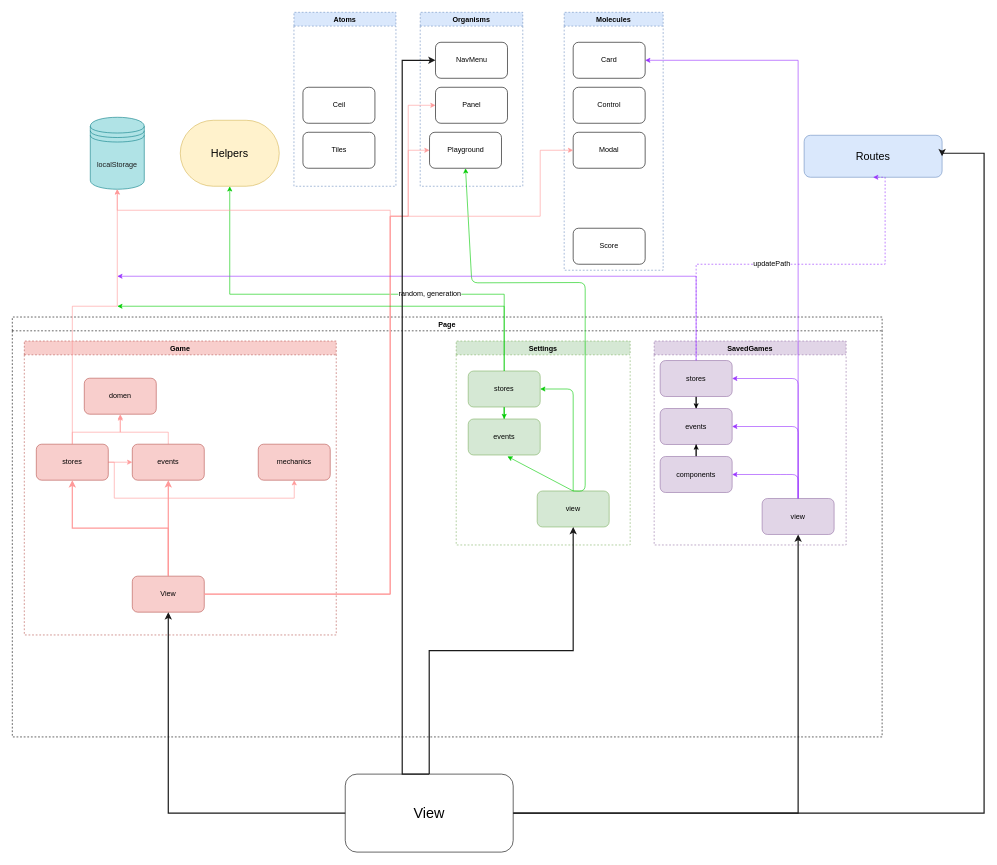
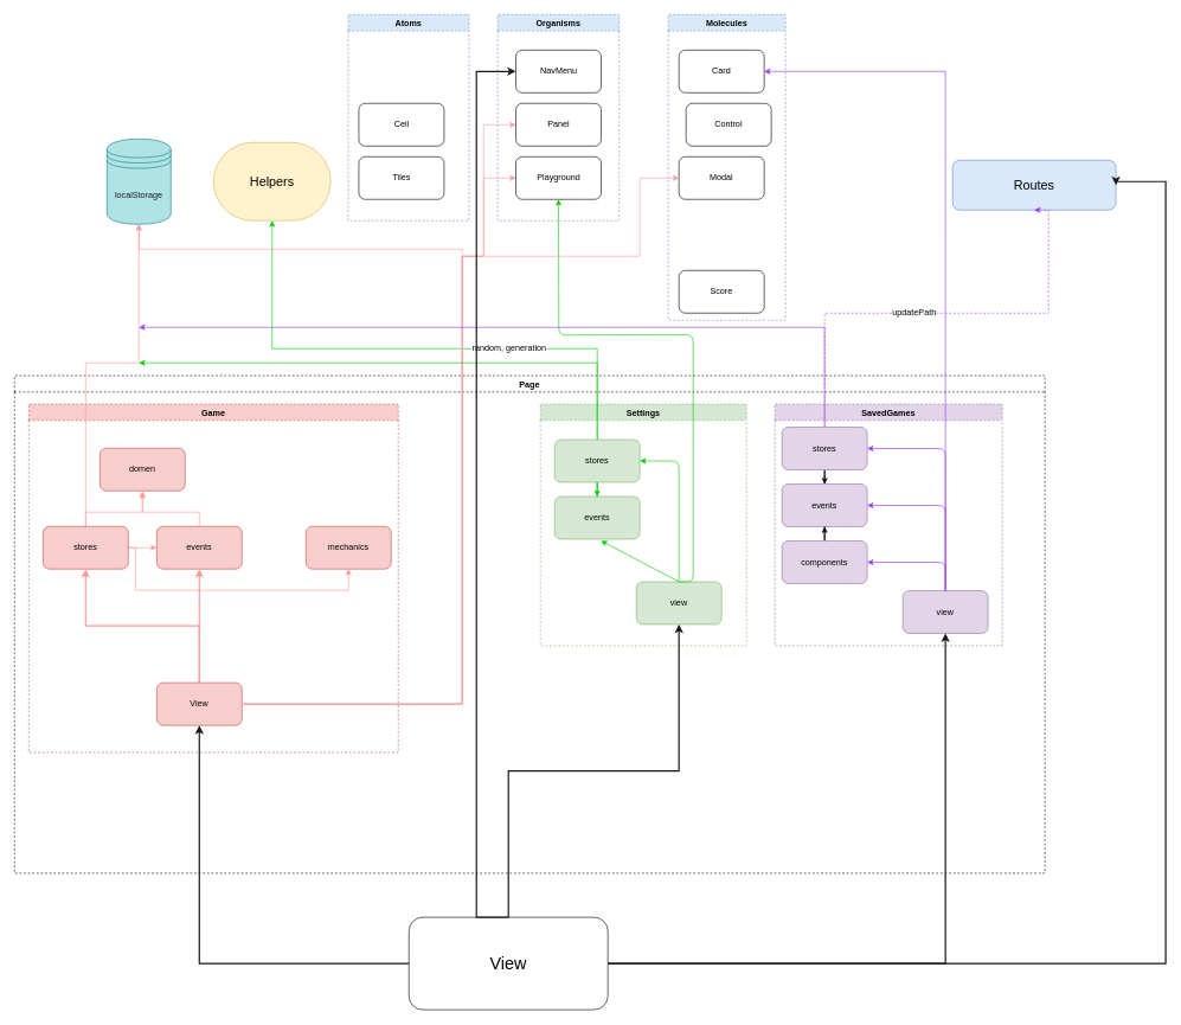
  <mxCell id="0" style=";html=1;" />
  <mxCell id="1" style=";html=1;" parent="0" />
  <mxCell id="2" value="&lt;font color=&quot;#1a1a1a&quot;&gt;localStorage&lt;/font&gt;" style="shape=datastore;whiteSpace=wrap;html=1;fillColor=#b0e3e6;strokeColor=#0e8088;" parent="1" vertex="1"><mxGeometry x="150" y="195" width="90" height="120" as="geometry" /></mxCell>
  <mxCell id="3" value="Atoms" style="swimlane;fillColor=#dae8fc;strokeColor=#6c8ebf;dashed=1;" parent="1" vertex="1"><mxGeometry x="489.5" y="20" width="170" height="290" as="geometry" /></mxCell>
  <mxCell id="4" value="Ceil" style="rounded=1;whiteSpace=wrap;html=1;" parent="3" vertex="1"><mxGeometry x="15" y="125" width="120" height="60" as="geometry" /></mxCell>
  <mxCell id="5" value="Tiles" style="rounded=1;whiteSpace=wrap;html=1;" parent="3" vertex="1"><mxGeometry x="15" y="200" width="120" height="60" as="geometry" /></mxCell>
  <mxCell id="6" value="&lt;font style=&quot;font-size: 18px&quot;&gt;Helpers&lt;/font&gt;" style="rounded=1;whiteSpace=wrap;html=1;fillColor=#fff2cc;strokeColor=#d6b656;arcSize=50;" parent="1" vertex="1"><mxGeometry x="300" y="200" width="165" height="110" as="geometry" /></mxCell>
  <mxCell id="7" value="Molecules" style="swimlane;fillColor=#dae8fc;strokeColor=#6c8ebf;dashed=1;" parent="1" vertex="1"><mxGeometry x="940" y="20" width="165" height="430" as="geometry" /></mxCell>
  <mxCell id="8" value="Card" style="rounded=1;whiteSpace=wrap;html=1;" parent="7" vertex="1"><mxGeometry x="15" y="50" width="120" height="60" as="geometry" /></mxCell>
- <mxCell id="9" value="Control" style="rounded=1;whiteSpace=wrap;html=1;" parent="7" vertex="1"><mxGeometry x="15" y="125" width="120" height="60" as="geometry" /></mxCell>
+ <mxCell id="9" value="Control" style="rounded=1;whiteSpace=wrap;html=1;" parent="7" vertex="1"><mxGeometry x="25" y="125" width="120" height="60" as="geometry" /></mxCell>
  <mxCell id="10" value="Modal" style="rounded=1;whiteSpace=wrap;html=1;" parent="7" vertex="1"><mxGeometry x="15" y="200" width="120" height="60" as="geometry" /></mxCell>
  <mxCell id="11" value="Score" style="rounded=1;whiteSpace=wrap;html=1;" parent="7" vertex="1"><mxGeometry x="15" y="360" width="120" height="60" as="geometry" /></mxCell>
  <mxCell id="12" value="Organisms" style="swimlane;fillColor=#dae8fc;strokeColor=#6c8ebf;dashed=1;" parent="1" vertex="1"><mxGeometry x="700" y="20" width="171" height="290" as="geometry" /></mxCell>
  <mxCell id="13" value="NavMenu" style="rounded=1;whiteSpace=wrap;html=1;" parent="12" vertex="1"><mxGeometry x="25.5" y="50" width="120" height="60" as="geometry" /></mxCell>
  <mxCell id="14" value="Panel" style="rounded=1;whiteSpace=wrap;html=1;" parent="12" vertex="1"><mxGeometry x="25.5" y="125" width="120" height="60" as="geometry" /></mxCell>
- <mxCell id="15" value="Playground" style="rounded=1;whiteSpace=wrap;html=1;" parent="12" vertex="1"><mxGeometry x="15.5" y="200" width="120" height="60" as="geometry" /></mxCell>
+ <mxCell id="15" value="Playground" style="rounded=1;whiteSpace=wrap;html=1;" parent="12" vertex="1"><mxGeometry x="25.5" y="200" width="120" height="60" as="geometry" /></mxCell>
  <mxCell id="16" value="Page" style="swimlane;fillColor=#FFFFFF;strokeColor=#000000;dashed=1;" parent="1" vertex="1"><mxGeometry x="20" y="528" width="1450" height="700" as="geometry" /></mxCell>
  <mxCell id="17" value="Game" style="swimlane;dashed=1;fillColor=#f8cecc;strokeColor=#b85450;" parent="16" vertex="1"><mxGeometry x="20" y="40" width="520" height="490" as="geometry" /></mxCell>
  <mxCell id="18" value="" style="edgeStyle=orthogonalEdgeStyle;rounded=0;orthogonalLoop=1;jettySize=auto;html=1;strokeColor=#FF9999;entryX=0.5;entryY=1;entryDx=0;entryDy=0;strokeWidth=2;" edge="1" parent="17" source="19" target="22"><mxGeometry relative="1" as="geometry"><mxPoint x="250.0" y="312.0" as="targetPoint" /><Array as="points"><mxPoint x="240" y="352" /><mxPoint x="240" y="352" /></Array></mxGeometry></mxCell>
  <mxCell id="19" value="View" style="rounded=1;whiteSpace=wrap;html=1;fillColor=#f8cecc;strokeColor=#b85450;" parent="17" vertex="1"><mxGeometry x="180" y="392" width="120" height="60" as="geometry" /></mxCell>
  <mxCell id="20" value="domen" style="rounded=1;whiteSpace=wrap;html=1;fillColor=#f8cecc;strokeColor=#b85450;" parent="17" vertex="1"><mxGeometry x="100" y="62" width="120" height="60" as="geometry" /></mxCell>
  <mxCell id="21" value="" style="edgeStyle=orthogonalEdgeStyle;rounded=0;orthogonalLoop=1;jettySize=auto;html=1;entryX=0.5;entryY=1;entryDx=0;entryDy=0;strokeColor=#FF9999;" edge="1" parent="17" source="22" target="20"><mxGeometry relative="1" as="geometry"><mxPoint x="299.588" y="102" as="targetPoint" /><Array as="points"><mxPoint x="240" y="152" /><mxPoint x="160" y="152" /></Array></mxGeometry></mxCell>
  <mxCell id="22" value="events" style="rounded=1;whiteSpace=wrap;html=1;fillColor=#f8cecc;strokeColor=#b85450;" parent="17" vertex="1"><mxGeometry x="180" y="172" width="120" height="60" as="geometry" /></mxCell>
  <mxCell id="23" value="mechanics" style="rounded=1;whiteSpace=wrap;html=1;fillColor=#f8cecc;strokeColor=#b85450;" parent="17" vertex="1"><mxGeometry x="390" y="172" width="120" height="60" as="geometry" /></mxCell>
  <mxCell id="24" value="" style="edgeStyle=orthogonalEdgeStyle;rounded=0;orthogonalLoop=1;jettySize=auto;html=1;strokeColor=#FF9999;" edge="1" parent="17" source="27" target="22"><mxGeometry relative="1" as="geometry" /></mxCell>
  <mxCell id="25" value="" style="edgeStyle=orthogonalEdgeStyle;rounded=0;orthogonalLoop=1;jettySize=auto;html=1;exitX=0.5;exitY=0;exitDx=0;exitDy=0;strokeColor=#FF9999;" edge="1" parent="17" source="27"><mxGeometry relative="1" as="geometry"><mxPoint x="160" y="124" as="targetPoint" /><Array as="points"><mxPoint x="80" y="152" /><mxPoint x="160" y="152" /></Array></mxGeometry></mxCell>
  <mxCell id="26" value="" style="edgeStyle=orthogonalEdgeStyle;rounded=0;orthogonalLoop=1;jettySize=auto;html=1;exitX=1;exitY=0.5;exitDx=0;exitDy=0;strokeColor=#FF9999;" edge="1" parent="17" source="27" target="23"><mxGeometry relative="1" as="geometry"><mxPoint x="80" y="312" as="targetPoint" /><Array as="points"><mxPoint x="150" y="202" /><mxPoint x="150" y="262" /><mxPoint x="450" y="262" /></Array></mxGeometry></mxCell>
  <mxCell id="27" value="stores" style="rounded=1;whiteSpace=wrap;html=1;fillColor=#f8cecc;strokeColor=#b85450;" parent="17" vertex="1"><mxGeometry x="20" y="172" width="120" height="60" as="geometry" /></mxCell>
  <mxCell id="28" value="" style="edgeStyle=orthogonalEdgeStyle;rounded=0;orthogonalLoop=1;jettySize=auto;html=1;strokeColor=#FF9999;entryX=0.5;entryY=1;entryDx=0;entryDy=0;strokeWidth=2;" edge="1" parent="17" target="27"><mxGeometry relative="1" as="geometry"><mxPoint x="240" y="391" as="sourcePoint" /><mxPoint x="210.167" y="230.667" as="targetPoint" /><Array as="points"><mxPoint x="240" y="391" /><mxPoint x="240" y="312" /><mxPoint x="80" y="312" /></Array></mxGeometry></mxCell>
  <mxCell id="29" value="Settings" style="swimlane;dashed=1;fillColor=#d5e8d4;strokeColor=#82b366;" vertex="1" parent="16"><mxGeometry x="740" y="40" width="290" height="340" as="geometry" /></mxCell>
  <mxCell id="30" value="" style="edgeStyle=orthogonalEdgeStyle;rounded=0;orthogonalLoop=1;jettySize=auto;html=1;strokeColor=#00CC00;" edge="1" parent="29" source="31" target="32"><mxGeometry relative="1" as="geometry" /></mxCell>
  <mxCell id="31" value="stores" style="rounded=1;whiteSpace=wrap;html=1;fillColor=#d5e8d4;strokeColor=#82b366;" vertex="1" parent="29"><mxGeometry x="20" y="50" width="120" height="60" as="geometry" /></mxCell>
  <mxCell id="32" value="events" style="rounded=1;whiteSpace=wrap;html=1;fillColor=#d5e8d4;strokeColor=#82b366;" vertex="1" parent="29"><mxGeometry x="20" y="130" width="120" height="60" as="geometry" /></mxCell>
  <mxCell id="33" value="view" style="rounded=1;whiteSpace=wrap;html=1;fillColor=#d5e8d4;strokeColor=#82b366;" vertex="1" parent="29"><mxGeometry x="135" y="250" width="120" height="60" as="geometry" /></mxCell>
  <mxCell id="34" value="" style="endArrow=classic;html=1;exitX=0.5;exitY=0;exitDx=0;exitDy=0;entryX=0.545;entryY=1.039;entryDx=0;entryDy=0;entryPerimeter=0;strokeColor=#00CC00;" edge="1" parent="29" source="33" target="32"><mxGeometry width="50" height="50" relative="1" as="geometry"><mxPoint x="100" y="330" as="sourcePoint" /><mxPoint x="150" y="280" as="targetPoint" /></mxGeometry></mxCell>
  <mxCell id="35" value="" style="endArrow=classic;html=1;exitX=0.5;exitY=0;exitDx=0;exitDy=0;entryX=1;entryY=0.5;entryDx=0;entryDy=0;strokeColor=#00CC00;" edge="1" parent="29" source="33" target="31"><mxGeometry width="50" height="50" relative="1" as="geometry"><mxPoint x="195" y="417.5" as="sourcePoint" /><mxPoint x="115.4" y="189.84" as="targetPoint" /><Array as="points"><mxPoint x="195" y="80" /></Array></mxGeometry></mxCell>
  <mxCell id="36" value="" style="endArrow=classic;html=1;exitX=0.5;exitY=0;exitDx=0;exitDy=0;entryX=0.5;entryY=1;entryDx=0;entryDy=0;strokeColor=#00CC00;" edge="1" parent="29" target="15"><mxGeometry width="50" height="50" relative="1" as="geometry"><mxPoint x="195" y="250.0" as="sourcePoint" /><mxPoint x="232.5" y="32.5" as="targetPoint" /><Array as="points"><mxPoint x="215" y="250.5" /><mxPoint x="215" y="-97.5" /><mxPoint x="26" y="-97" /></Array></mxGeometry></mxCell>
  <mxCell id="37" value="SavedGames" style="swimlane;dashed=1;fillColor=#e1d5e7;strokeColor=#9673a6;" vertex="1" parent="16"><mxGeometry x="1070" y="40" width="320" height="340" as="geometry" /></mxCell>
  <mxCell id="38" value="" style="edgeStyle=orthogonalEdgeStyle;rounded=0;orthogonalLoop=1;jettySize=auto;html=1;" edge="1" parent="37" source="39" target="40"><mxGeometry relative="1" as="geometry" /></mxCell>
  <mxCell id="39" value="stores" style="rounded=1;whiteSpace=wrap;html=1;fillColor=#e1d5e7;strokeColor=#9673a6;" vertex="1" parent="37"><mxGeometry x="10" y="32.5" width="120" height="60" as="geometry" /></mxCell>
  <mxCell id="40" value="events" style="rounded=1;whiteSpace=wrap;html=1;fillColor=#e1d5e7;strokeColor=#9673a6;" vertex="1" parent="37"><mxGeometry x="10" y="112.5" width="120" height="60" as="geometry" /></mxCell>
  <mxCell id="41" value="view" style="rounded=1;whiteSpace=wrap;html=1;fillColor=#e1d5e7;strokeColor=#9673a6;" vertex="1" parent="37"><mxGeometry x="180" y="262.5" width="120" height="60" as="geometry" /></mxCell>
  <mxCell id="42" value="" style="endArrow=classic;html=1;exitX=0.5;exitY=0;exitDx=0;exitDy=0;entryX=1;entryY=0.5;entryDx=0;entryDy=0;strokeColor=#9933FF;" edge="1" parent="37" source="41" target="39"><mxGeometry width="50" height="50" relative="1" as="geometry"><mxPoint x="280" y="272.5" as="sourcePoint" /><mxPoint x="225" y="102.5" as="targetPoint" /><Array as="points"><mxPoint x="240" y="62.5" /></Array></mxGeometry></mxCell>
  <mxCell id="43" value="" style="endArrow=classic;html=1;entryX=1;entryY=0.5;entryDx=0;entryDy=0;exitX=0.5;exitY=0;exitDx=0;exitDy=0;strokeColor=#9933FF;" edge="1" parent="37" source="41" target="40"><mxGeometry width="50" height="50" relative="1" as="geometry"><mxPoint x="260" y="282.5" as="sourcePoint" /><mxPoint x="170.4" y="214.84" as="targetPoint" /><Array as="points"><mxPoint x="240" y="142.5" /></Array></mxGeometry></mxCell>
  <mxCell id="44" value="" style="edgeStyle=orthogonalEdgeStyle;rounded=0;orthogonalLoop=1;jettySize=auto;html=1;" edge="1" parent="37" source="45" target="40"><mxGeometry relative="1" as="geometry" /></mxCell>
  <mxCell id="45" value="components" style="rounded=1;whiteSpace=wrap;html=1;fillColor=#e1d5e7;strokeColor=#9673a6;" vertex="1" parent="37"><mxGeometry x="10" y="192.5" width="120" height="60" as="geometry" /></mxCell>
  <mxCell id="46" value="" style="endArrow=classic;html=1;exitX=0.5;exitY=0;exitDx=0;exitDy=0;entryX=1;entryY=0.5;entryDx=0;entryDy=0;strokeColor=#9933FF;" edge="1" parent="37" source="41" target="45"><mxGeometry width="50" height="50" relative="1" as="geometry"><mxPoint x="280" y="272.5" as="sourcePoint" /><mxPoint x="130" y="142.5" as="targetPoint" /><Array as="points"><mxPoint x="240" y="222.5" /><mxPoint x="210" y="222.5" /></Array></mxGeometry></mxCell>
  <mxCell id="47" value="&lt;font style=&quot;font-size: 18px&quot;&gt;Routes&lt;/font&gt;" style="rounded=1;whiteSpace=wrap;html=1;fillColor=#dae8fc;strokeColor=#6c8ebf;" parent="1" vertex="1"><mxGeometry x="1340" y="225" width="230" height="70" as="geometry" /></mxCell>
  <mxCell id="48" value="" style="edgeStyle=orthogonalEdgeStyle;rounded=0;orthogonalLoop=1;jettySize=auto;html=1;entryX=1;entryY=0.5;entryDx=0;entryDy=0;strokeColor=#9933FF;" edge="1" parent="1" source="41" target="8"><mxGeometry relative="1" as="geometry"><mxPoint x="1250" y="140" as="targetPoint" /><Array as="points"><mxPoint x="1330" y="100" /></Array></mxGeometry></mxCell>
  <mxCell id="49" value="" style="edgeStyle=orthogonalEdgeStyle;rounded=0;orthogonalLoop=1;jettySize=auto;html=1;entryX=0.5;entryY=1;entryDx=0;entryDy=0;strokeColor=#00CC00;" edge="1" parent="1" source="31" target="6"><mxGeometry relative="1" as="geometry"><mxPoint x="383.118" y="380" as="targetPoint" /><Array as="points"><mxPoint x="840" y="490" /><mxPoint x="382" y="490" /></Array></mxGeometry></mxCell>
  <mxCell id="50" value="random, generation" style="text;html=1;align=center;verticalAlign=middle;resizable=0;points=[];;labelBackgroundColor=#ffffff;" vertex="1" connectable="0" parent="49"><mxGeometry x="-0.34" y="-2" relative="1" as="geometry"><mxPoint as="offset" /></mxGeometry></mxCell>
  <mxCell id="51" value="" style="edgeStyle=orthogonalEdgeStyle;rounded=0;orthogonalLoop=1;jettySize=auto;html=1;entryX=0.5;entryY=1;entryDx=0;entryDy=0;dashed=1;strokeColor=#9933FF;" edge="1" parent="1" source="39" target="47"><mxGeometry relative="1" as="geometry"><mxPoint x="1479.588" y="370" as="targetPoint" /><Array as="points"><mxPoint x="1160" y="440" /><mxPoint x="1475" y="440" /></Array></mxGeometry></mxCell>
  <mxCell id="52" value="updatePath" style="text;html=1;align=center;verticalAlign=middle;resizable=0;points=[];;labelBackgroundColor=#ffffff;" vertex="1" connectable="0" parent="51"><mxGeometry x="-0.108" y="2" relative="1" as="geometry"><mxPoint as="offset" /></mxGeometry></mxCell>
  <mxCell id="53" value="" style="edgeStyle=orthogonalEdgeStyle;rounded=0;orthogonalLoop=1;jettySize=auto;html=1;entryX=0;entryY=0.5;entryDx=0;entryDy=0;strokeColor=#FF9999;strokeWidth=1;" edge="1" parent="1" source="19" target="10"><mxGeometry relative="1" as="geometry"><mxPoint x="430" y="990" as="targetPoint" /><Array as="points"><mxPoint x="650" y="990" /><mxPoint x="650" y="360" /><mxPoint x="900" y="360" /><mxPoint x="900" y="250" /></Array></mxGeometry></mxCell>
  <mxCell id="54" value="" style="edgeStyle=orthogonalEdgeStyle;rounded=0;orthogonalLoop=1;jettySize=auto;html=1;entryX=0;entryY=0.5;entryDx=0;entryDy=0;strokeColor=#FF9999;exitX=1;exitY=0.5;exitDx=0;exitDy=0;strokeWidth=1;" edge="1" parent="1" source="19" target="14"><mxGeometry relative="1" as="geometry"><mxPoint x="360" y="999.529" as="sourcePoint" /><mxPoint x="964.882" y="259.529" as="targetPoint" /><Array as="points"><mxPoint x="650" y="990" /><mxPoint x="650" y="360" /><mxPoint x="680" y="360" /><mxPoint x="680" y="175" /></Array></mxGeometry></mxCell>
  <mxCell id="55" value="" style="edgeStyle=orthogonalEdgeStyle;rounded=0;orthogonalLoop=1;jettySize=auto;html=1;entryX=0;entryY=0.5;entryDx=0;entryDy=0;strokeColor=#FF9999;exitX=1;exitY=0.5;exitDx=0;exitDy=0;strokeWidth=1;" edge="1" parent="1" source="19" target="15"><mxGeometry relative="1" as="geometry"><mxPoint x="360.176" y="999.529" as="sourcePoint" /><mxPoint x="735.471" y="185.412" as="targetPoint" /><Array as="points"><mxPoint x="650" y="990" /><mxPoint x="650" y="360" /><mxPoint x="680" y="360" /><mxPoint x="680" y="250" /></Array></mxGeometry></mxCell>
  <mxCell id="56" value="" style="edgeStyle=orthogonalEdgeStyle;rounded=0;orthogonalLoop=1;jettySize=auto;html=1;entryX=0.5;entryY=1;entryDx=0;entryDy=0;strokeColor=#FF9999;exitX=1;exitY=0.5;exitDx=0;exitDy=0;strokeWidth=1;" edge="1" parent="1" source="19" target="2"><mxGeometry relative="1" as="geometry"><mxPoint x="356.929" y="1019.857" as="sourcePoint" /><mxPoint x="742.643" y="279.857" as="targetPoint" /><Array as="points"><mxPoint x="650" y="990" /><mxPoint x="650" y="350" /><mxPoint x="195" y="350" /></Array></mxGeometry></mxCell>
  <mxCell id="57" value="" style="edgeStyle=orthogonalEdgeStyle;rounded=0;orthogonalLoop=1;jettySize=auto;html=1;strokeColor=#FF9999;strokeWidth=1;entryX=0.5;entryY=1;entryDx=0;entryDy=0;" edge="1" parent="1" source="27" target="2"><mxGeometry relative="1" as="geometry"><mxPoint x="60.429" y="360" as="targetPoint" /><Array as="points"><mxPoint x="120" y="510" /><mxPoint x="195" y="510" /></Array></mxGeometry></mxCell>
  <mxCell id="58" value="" style="edgeStyle=orthogonalEdgeStyle;rounded=0;orthogonalLoop=1;jettySize=auto;html=1;strokeColor=#9933FF;" edge="1" parent="1"><mxGeometry relative="1" as="geometry"><mxPoint x="1160" y="600" as="sourcePoint" /><mxPoint x="195" y="460" as="targetPoint" /><Array as="points"><mxPoint x="1160" y="460" /><mxPoint x="195" y="460" /></Array></mxGeometry></mxCell>
  <mxCell id="59" value="&lt;br&gt;" style="text;html=1;align=center;verticalAlign=middle;resizable=0;points=[];;labelBackgroundColor=#ffffff;" vertex="1" connectable="0" parent="58"><mxGeometry x="-0.108" y="2" relative="1" as="geometry"><mxPoint as="offset" /></mxGeometry></mxCell>
  <mxCell id="60" value="" style="edgeStyle=orthogonalEdgeStyle;rounded=0;orthogonalLoop=1;jettySize=auto;html=1;exitX=0.5;exitY=0;exitDx=0;exitDy=0;strokeColor=#00CC00;" edge="1" parent="1" source="31"><mxGeometry relative="1" as="geometry"><mxPoint x="778" y="648" as="sourcePoint" /><mxPoint x="195" y="510" as="targetPoint" /><Array as="points"><mxPoint x="840" y="510" /><mxPoint x="195" y="510" /></Array></mxGeometry></mxCell>
  <mxCell id="61" value="&lt;br&gt;" style="text;html=1;align=center;verticalAlign=middle;resizable=0;points=[];;labelBackgroundColor=#ffffff;" vertex="1" connectable="0" parent="60"><mxGeometry x="-0.34" y="-2" relative="1" as="geometry"><mxPoint as="offset" /></mxGeometry></mxCell>
  <mxCell id="62" value="" style="edgeStyle=orthogonalEdgeStyle;rounded=0;orthogonalLoop=1;jettySize=auto;html=1;strokeColor=#1A1A1A;strokeWidth=2;entryX=0.5;entryY=1;entryDx=0;entryDy=0;" edge="1" parent="1" source="63" target="41"><mxGeometry relative="1" as="geometry" /></mxCell>
  <mxCell id="63" value="&lt;font style=&quot;font-size: 24px&quot;&gt;View&lt;/font&gt;" style="rounded=1;whiteSpace=wrap;html=1;fillColor=#FFFFFF;strokeColor=#000000;" vertex="1" parent="1"><mxGeometry x="575" y="1290" width="280" height="130" as="geometry" /></mxCell>
  <mxCell id="64" value="" style="edgeStyle=orthogonalEdgeStyle;rounded=0;orthogonalLoop=1;jettySize=auto;html=1;strokeColor=#1A1A1A;strokeWidth=2;entryX=0.5;entryY=1;entryDx=0;entryDy=0;exitX=0.5;exitY=0;exitDx=0;exitDy=0;" edge="1" parent="1" source="63" target="33"><mxGeometry relative="1" as="geometry"><mxPoint x="865" y="1365" as="sourcePoint" /><mxPoint x="1340.176" y="900.294" as="targetPoint" /></mxGeometry></mxCell>
  <mxCell id="65" value="" style="edgeStyle=orthogonalEdgeStyle;rounded=0;orthogonalLoop=1;jettySize=auto;html=1;strokeColor=#1A1A1A;strokeWidth=2;entryX=0.5;entryY=1;entryDx=0;entryDy=0;exitX=0;exitY=0.5;exitDx=0;exitDy=0;" edge="1" parent="1" source="63" target="19"><mxGeometry relative="1" as="geometry"><mxPoint x="875" y="1375" as="sourcePoint" /><mxPoint x="1350.176" y="910.294" as="targetPoint" /></mxGeometry></mxCell>
  <mxCell id="66" value="" style="edgeStyle=orthogonalEdgeStyle;rounded=0;orthogonalLoop=1;jettySize=auto;html=1;strokeColor=#1A1A1A;strokeWidth=2;exitX=0.5;exitY=0;exitDx=0;exitDy=0;entryX=0;entryY=0.5;entryDx=0;entryDy=0;" edge="1" parent="1" source="63" target="13"><mxGeometry relative="1" as="geometry"><mxPoint x="885" y="1385" as="sourcePoint" /><mxPoint x="680" y="650" as="targetPoint" /><Array as="points"><mxPoint x="670" y="1290" /><mxPoint x="670" y="100" /></Array></mxGeometry></mxCell>
  <mxCell id="67" value="" style="edgeStyle=orthogonalEdgeStyle;rounded=0;orthogonalLoop=1;jettySize=auto;html=1;strokeColor=#1A1A1A;strokeWidth=2;entryX=1;entryY=0.5;entryDx=0;entryDy=0;" edge="1" parent="1" target="47"><mxGeometry relative="1" as="geometry"><mxPoint x="855" y="1355" as="sourcePoint" /><mxPoint x="1560" y="700" as="targetPoint" /><Array as="points"><mxPoint x="1640" y="1355" /><mxPoint x="1640" y="255" /></Array></mxGeometry></mxCell>
